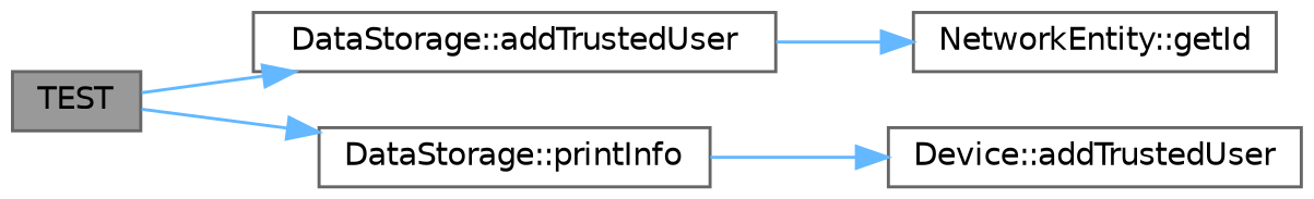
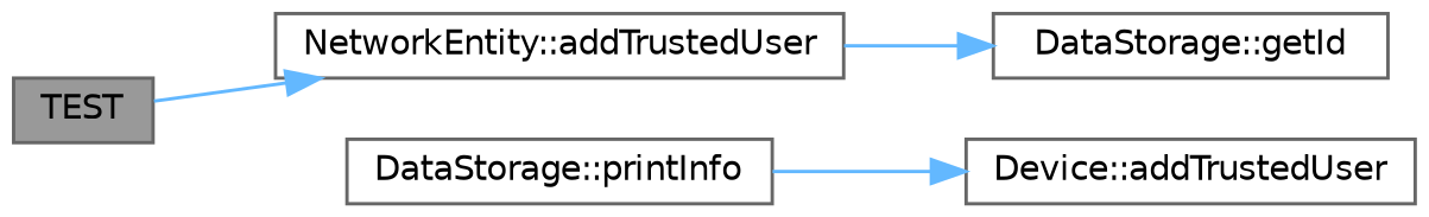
  digraph {
    rankdir=LR
    node [color=grey40 fillcolor=white fontname=Helvetica fontsize=10 shape=box style=filled]
    edge [color=steelblue1 fontname=Helvetica fontsize=10 labelfontname=Helvetica labelfontsize=10 style=solid]
    n1 [color=gray40 fillcolor=grey60 fontcolor=black height=0.2 label=TEST width=0.4]
-   n2 [height=0.2 label="DataStorage::addTrustedUser" width=0.4]
+   n2 [height=0.2 label="NetworkEntity::addTrustedUser" width=0.4]
    n3 [height=0.2 label="DataStorage::printInfo" width=0.4]
-   n4 [height=0.2 label="NetworkEntity::getId" width=0.4]
+   n4 [height=0.2 label="DataStorage::getId" width=0.4]
    n5 [height=0.2 label="Device::addTrustedUser" width=0.4]
    n1 -> n2
-   n1 -> n3
    n2 -> n4
    n3 -> n5
  }
